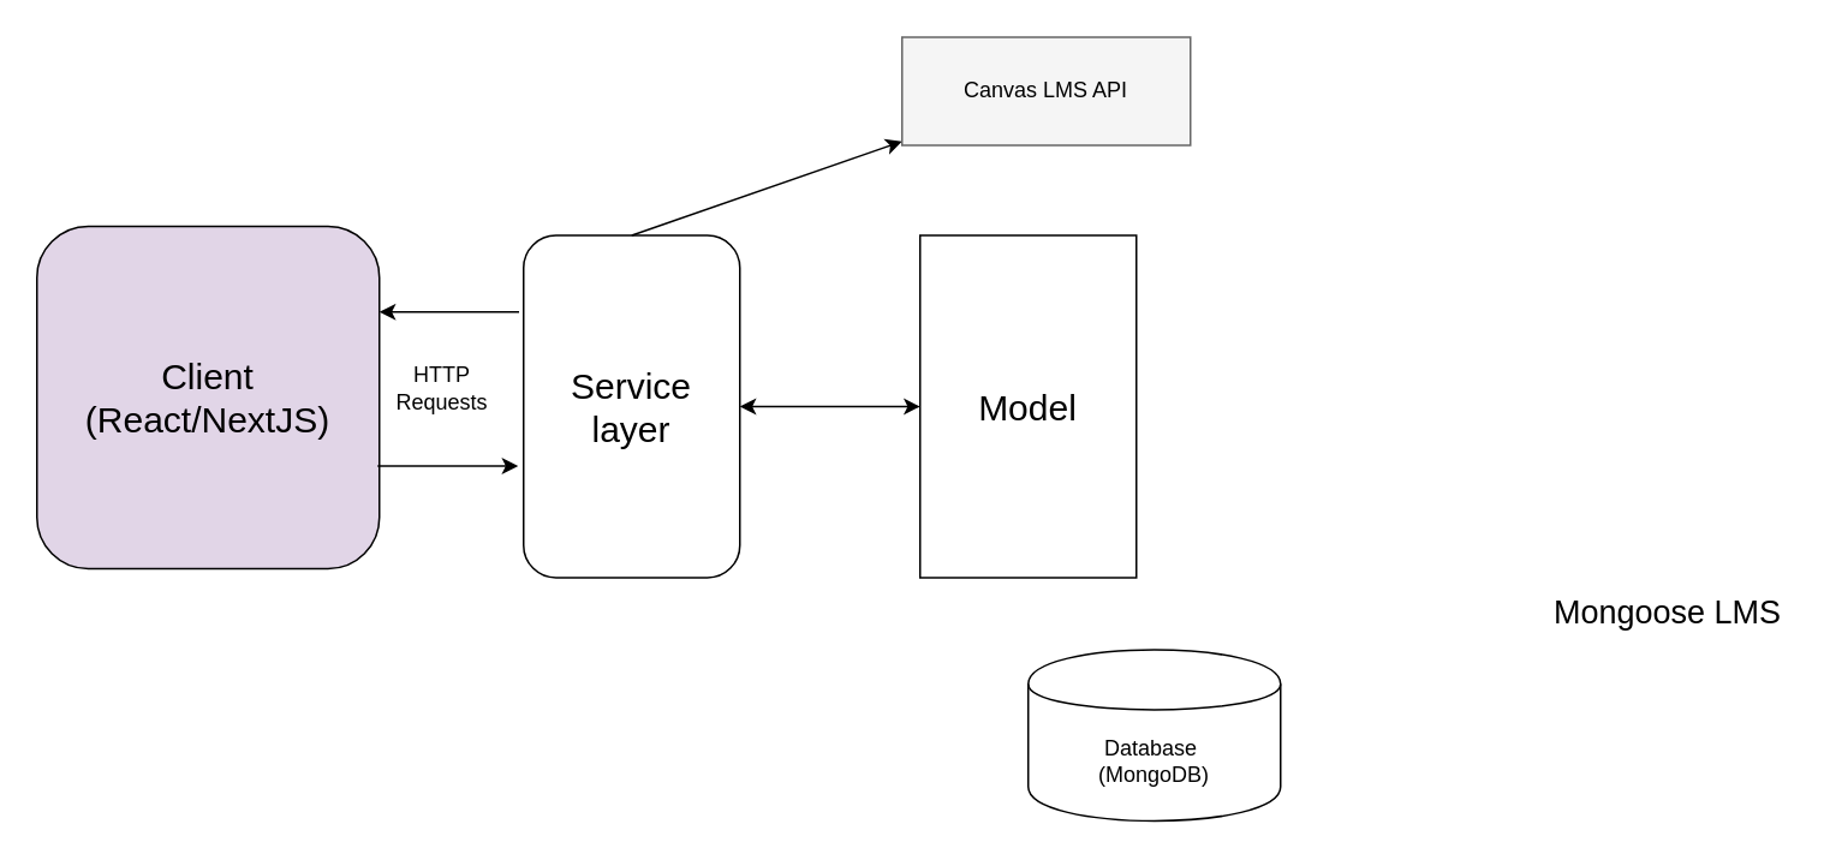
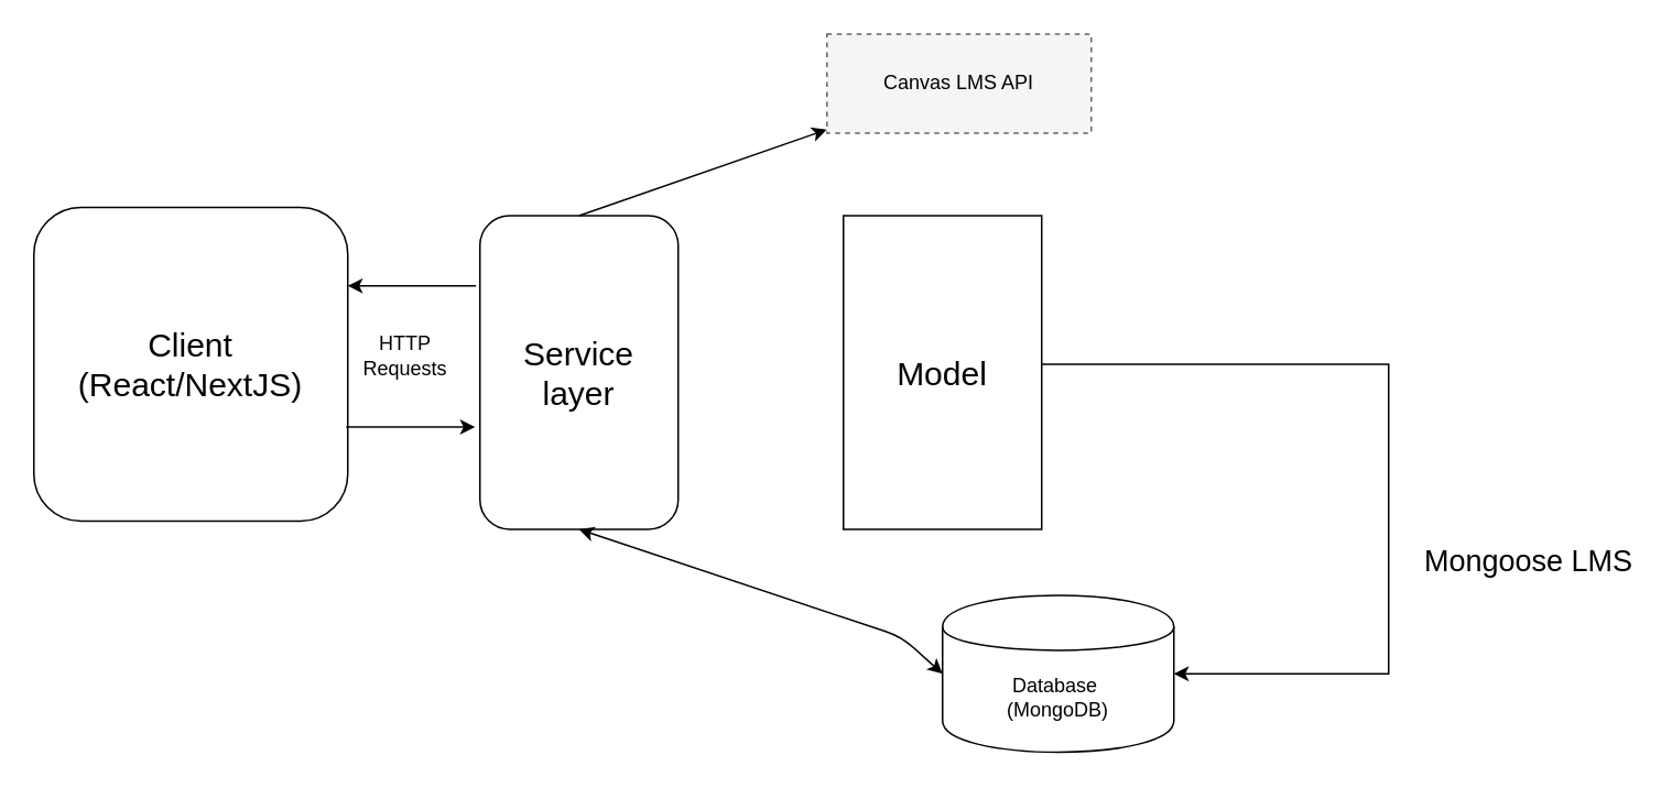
  <mxCell id="0" />
  <mxCell id="1" parent="0" />
- <mxCell id="2" value="&lt;font style=&quot;font-size: 20px&quot;&gt;Client&lt;br&gt;(React/NextJS)&lt;br&gt;&lt;/font&gt;" style="rounded=1;whiteSpace=wrap;html=1;fillColor=#e1d5e7;" parent="1" vertex="1"><mxGeometry x="20" y="125" width="190" height="190" as="geometry" /></mxCell>
+ <mxCell id="2" value="&lt;font style=&quot;font-size: 20px&quot;&gt;Client&lt;br&gt;(React/NextJS)&lt;br&gt;&lt;/font&gt;" style="rounded=1;whiteSpace=wrap;html=1;" parent="1" vertex="1"><mxGeometry x="20" y="125" width="190" height="190" as="geometry" /></mxCell>
  <mxCell id="3" value="&lt;font style=&quot;font-size: 20px&quot;&gt;Service &lt;br&gt;layer&lt;/font&gt;" style="rounded=1;whiteSpace=wrap;html=1;" parent="1" vertex="1"><mxGeometry x="290" y="130" width="120" height="190" as="geometry" /></mxCell>
+ <mxCell id="4" style="edgeStyle=orthogonalEdgeStyle;rounded=0;orthogonalLoop=1;jettySize=auto;html=1;entryX=1;entryY=0.5;entryDx=0;entryDy=0;" parent="1" source="5" target="6" edge="1"><mxGeometry relative="1" as="geometry"><Array as="points"><mxPoint x="840" y="220" /><mxPoint x="840" y="408" /></Array></mxGeometry></mxCell>
  <mxCell id="5" value="&lt;font style=&quot;font-size: 20px&quot;&gt;Model&lt;/font&gt;" style="whiteSpace=wrap;html=1;rounded=0;" parent="1" vertex="1"><mxGeometry x="510" y="130" width="120" height="190" as="geometry" /></mxCell>
  <mxCell id="6" value="Database&amp;nbsp;&lt;br&gt;(MongoDB)" style="shape=cylinder;whiteSpace=wrap;html=1;boundedLbl=1;backgroundOutline=1;" parent="1" vertex="1"><mxGeometry x="570" y="360" width="140" height="95" as="geometry" /></mxCell>
  <mxCell id="7" value="&lt;span style=&quot;font-size: 18px&quot;&gt;Mongoose LMS&lt;/span&gt;" style="text;html=1;strokeColor=none;fillColor=none;align=center;verticalAlign=middle;whiteSpace=wrap;rounded=0;" parent="1" vertex="1"><mxGeometry x="860" y="305" width="130" height="70" as="geometry" /></mxCell>
- <mxCell id="8" value="" style="endArrow=classic;startArrow=classic;html=1;entryX=0;entryY=0.5;entryDx=0;entryDy=0;exitX=1;exitY=0.5;exitDx=0;exitDy=0;" parent="1" source="3" target="5" edge="1"><mxGeometry width="50" height="50" relative="1" as="geometry"><mxPoint x="90" y="525" as="sourcePoint" /><mxPoint x="140" y="475" as="targetPoint" /></mxGeometry></mxCell>
  <mxCell id="9" value="" style="endArrow=classic;html=1;exitX=0.5;exitY=0;exitDx=0;exitDy=0;" parent="1" target="10" edge="1" source="3"><mxGeometry width="50" height="50" relative="1" as="geometry"><mxPoint x="545" y="125" as="sourcePoint" /><mxPoint x="535" y="65" as="targetPoint" /></mxGeometry></mxCell>
- <mxCell id="10" value="&lt;span style=&quot;color: rgb(0 , 0 , 0)&quot;&gt;Canvas LMS API&lt;/span&gt;" style="rounded=0;whiteSpace=wrap;html=1;fillColor=#f5f5f5;strokeColor=#666666;fontColor=#333333;" parent="1" vertex="1"><mxGeometry x="500" y="20" width="160" height="60" as="geometry" /></mxCell>
+ <mxCell id="10" value="&lt;span style=&quot;color: rgb(0 , 0 , 0)&quot;&gt;Canvas LMS API&lt;/span&gt;" style="rounded=0;whiteSpace=wrap;html=1;fillColor=#f5f5f5;strokeColor=#666666;fontColor=#333333;dashed=1;" parent="1" vertex="1"><mxGeometry x="500" y="20" width="160" height="60" as="geometry" /></mxCell>
  <mxCell id="11" value="HTTP&lt;br&gt;Requests" style="text;html=1;strokeColor=none;fillColor=none;align=center;verticalAlign=middle;whiteSpace=wrap;rounded=0;" parent="1" vertex="1"><mxGeometry x="225" y="205" width="40" height="20" as="geometry" /></mxCell>
  <mxCell id="12" value="" style="endArrow=classic;html=1;" parent="1" edge="1"><mxGeometry width="50" height="50" relative="1" as="geometry"><mxPoint x="209" y="258" as="sourcePoint" /><mxPoint x="287" y="258" as="targetPoint" /></mxGeometry></mxCell>
  <mxCell id="13" value="" style="endArrow=classic;html=1;exitX=0;exitY=0.25;exitDx=0;exitDy=0;entryX=1;entryY=0.25;entryDx=0;entryDy=0;" parent="1" target="2" edge="1"><mxGeometry width="50" height="50" relative="1" as="geometry"><mxPoint x="287.5" y="172.5" as="sourcePoint" /><mxPoint x="240" y="135" as="targetPoint" /></mxGeometry></mxCell>
+ <mxCell id="14" value="" style="endArrow=classic;startArrow=classic;html=1;entryX=0.5;entryY=1;entryDx=0;entryDy=0;exitX=0;exitY=0.5;exitDx=0;exitDy=0;" parent="1" source="6" target="3" edge="1"><mxGeometry width="50" height="50" relative="1" as="geometry"><mxPoint x="390" y="425" as="sourcePoint" /><mxPoint x="440" y="375" as="targetPoint" /><Array as="points"><mxPoint x="545" y="385" /></Array></mxGeometry></mxCell>
